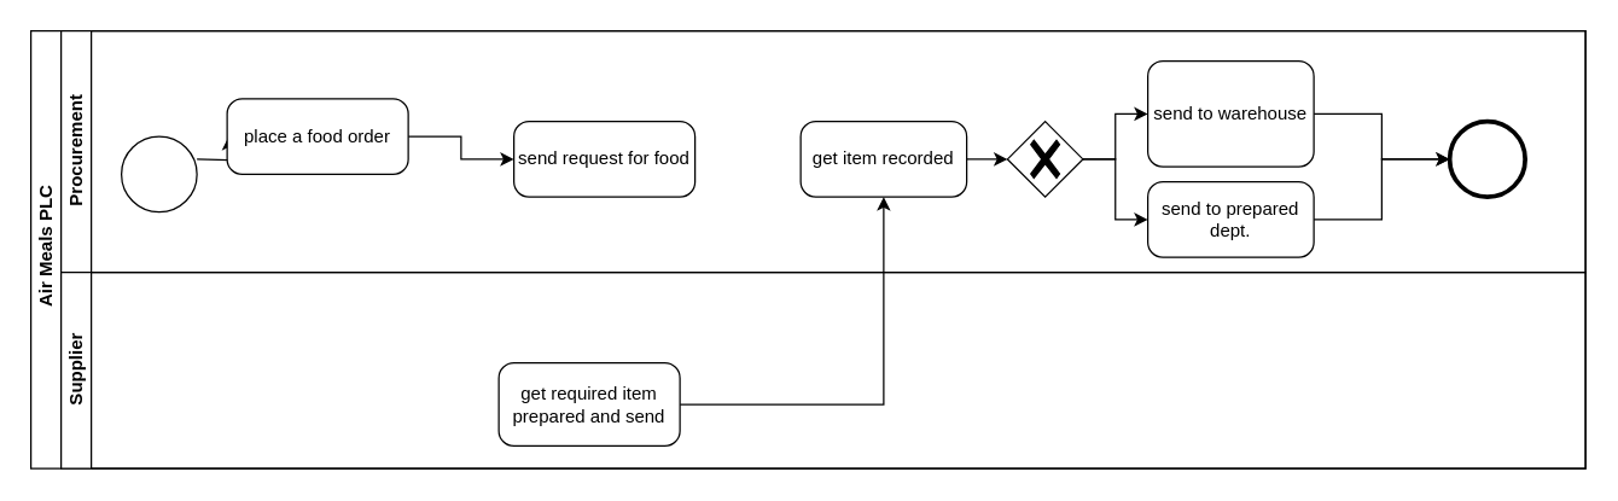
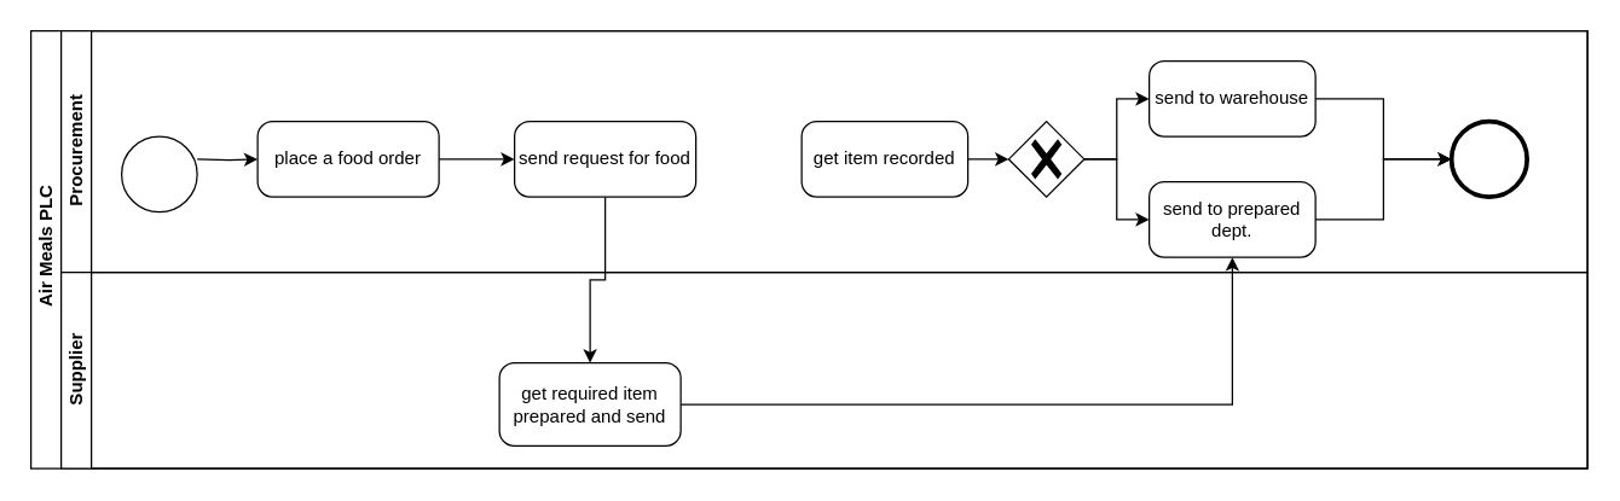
  <mxCell id="0" />
  <mxCell id="1" parent="0" />
  <mxCell id="2" value="&amp;nbsp;Air Meals PLC " style="swimlane;html=1;childLayout=stackLayout;resizeParent=1;resizeParentMax=0;horizontal=0;startSize=20;horizontalStack=0;" parent="1" vertex="1"><mxGeometry x="20" y="20" width="1030" height="290" as="geometry" /></mxCell>
+ <mxCell id="3" style="edgeStyle=orthogonalEdgeStyle;rounded=0;orthogonalLoop=1;jettySize=auto;html=1;" parent="2" source="9" target="22" edge="1"><mxGeometry relative="1" as="geometry"><mxPoint x="430" y="320" as="targetPoint" /></mxGeometry></mxCell>
  <mxCell id="4" value="Procurement" style="swimlane;html=1;startSize=20;horizontal=0;" parent="2" vertex="1"><mxGeometry x="20" width="1010" height="160" as="geometry" /></mxCell>
  <mxCell id="5" style="edgeStyle=orthogonalEdgeStyle;rounded=0;orthogonalLoop=1;jettySize=auto;html=1;" parent="4" target="8" edge="1"><mxGeometry relative="1" as="geometry"><mxPoint x="130" y="140" as="targetPoint" /><mxPoint x="90" y="85" as="sourcePoint" /></mxGeometry></mxCell>
  <mxCell id="6" value="" style="points=[[0.145,0.145,0],[0.5,0,0],[0.855,0.145,0],[1,0.5,0],[0.855,0.855,0],[0.5,1,0],[0.145,0.855,0],[0,0.5,0]];shape=mxgraph.bpmn.event;html=1;verticalLabelPosition=bottom;labelBackgroundColor=#ffffff;verticalAlign=top;align=center;perimeter=ellipsePerimeter;outlineConnect=0;aspect=fixed;outline=standard;symbol=general;" parent="4" vertex="1"><mxGeometry x="40" y="70" width="50" height="50" as="geometry" /></mxCell>
  <mxCell id="7" style="edgeStyle=orthogonalEdgeStyle;rounded=0;orthogonalLoop=1;jettySize=auto;html=1;" parent="4" source="8" target="9" edge="1"><mxGeometry relative="1" as="geometry" /></mxCell>
- <mxCell id="8" value="place a food order" style="points=[[0.25,0,0],[0.5,0,0],[0.75,0,0],[1,0.25,0],[1,0.5,0],[1,0.75,0],[0.75,1,0],[0.5,1,0],[0.25,1,0],[0,0.75,0],[0,0.5,0],[0,0.25,0]];shape=mxgraph.bpmn.task;whiteSpace=wrap;rectStyle=rounded;size=10;html=1;taskMarker=abstract;" parent="4" vertex="1"><mxGeometry x="110" y="45" width="120" height="50" as="geometry" /></mxCell>
+ <mxCell id="8" value="place a food order" style="points=[[0.25,0,0],[0.5,0,0],[0.75,0,0],[1,0.25,0],[1,0.5,0],[1,0.75,0],[0.75,1,0],[0.5,1,0],[0.25,1,0],[0,0.75,0],[0,0.5,0],[0,0.25,0]];shape=mxgraph.bpmn.task;whiteSpace=wrap;rectStyle=rounded;size=10;html=1;taskMarker=abstract;" parent="4" vertex="1"><mxGeometry x="130" y="60" width="120" height="50" as="geometry" /></mxCell>
  <mxCell id="9" value="send request for food" style="points=[[0.25,0,0],[0.5,0,0],[0.75,0,0],[1,0.25,0],[1,0.5,0],[1,0.75,0],[0.75,1,0],[0.5,1,0],[0.25,1,0],[0,0.75,0],[0,0.5,0],[0,0.25,0]];shape=mxgraph.bpmn.task;whiteSpace=wrap;rectStyle=rounded;size=10;html=1;taskMarker=abstract;" parent="4" vertex="1"><mxGeometry x="300" y="60" width="120" height="50" as="geometry" /></mxCell>
  <mxCell id="10" style="edgeStyle=orthogonalEdgeStyle;rounded=0;orthogonalLoop=1;jettySize=auto;html=1;" edge="1" parent="4" source="11" target="17"><mxGeometry relative="1" as="geometry" /></mxCell>
  <mxCell id="11" value="get item recorded" style="points=[[0.25,0,0],[0.5,0,0],[0.75,0,0],[1,0.25,0],[1,0.5,0],[1,0.75,0],[0.75,1,0],[0.5,1,0],[0.25,1,0],[0,0.75,0],[0,0.5,0],[0,0.25,0]];shape=mxgraph.bpmn.task;whiteSpace=wrap;rectStyle=rounded;size=10;html=1;taskMarker=abstract;" parent="4" vertex="1"><mxGeometry x="490" y="60" width="110" height="50" as="geometry" /></mxCell>
  <mxCell id="12" value="" style="points=[[0.145,0.145,0],[0.5,0,0],[0.855,0.145,0],[1,0.5,0],[0.855,0.855,0],[0.5,1,0],[0.145,0.855,0],[0,0.5,0]];shape=mxgraph.bpmn.event;html=1;verticalLabelPosition=bottom;labelBackgroundColor=#ffffff;verticalAlign=top;align=center;perimeter=ellipsePerimeter;outlineConnect=0;aspect=fixed;outline=end;symbol=terminate2;" parent="4" vertex="1"><mxGeometry x="920" y="60" width="50" height="50" as="geometry" /></mxCell>
  <mxCell id="13" style="edgeStyle=orthogonalEdgeStyle;rounded=0;orthogonalLoop=1;jettySize=auto;html=1;" edge="1" parent="4" source="14" target="12"><mxGeometry relative="1" as="geometry" /></mxCell>
- <mxCell id="14" value="send to warehouse" style="points=[[0.25,0,0],[0.5,0,0],[0.75,0,0],[1,0.25,0],[1,0.5,0],[1,0.75,0],[0.75,1,0],[0.5,1,0],[0.25,1,0],[0,0.75,0],[0,0.5,0],[0,0.25,0]];shape=mxgraph.bpmn.task;whiteSpace=wrap;rectStyle=rounded;size=10;html=1;taskMarker=abstract;" vertex="1" parent="4"><mxGeometry x="720" y="20" width="110" height="70" as="geometry" /></mxCell>
+ <mxCell id="14" value="send to warehouse" style="points=[[0.25,0,0],[0.5,0,0],[0.75,0,0],[1,0.25,0],[1,0.5,0],[1,0.75,0],[0.75,1,0],[0.5,1,0],[0.25,1,0],[0,0.75,0],[0,0.5,0],[0,0.25,0]];shape=mxgraph.bpmn.task;whiteSpace=wrap;rectStyle=rounded;size=10;html=1;taskMarker=abstract;" vertex="1" parent="4"><mxGeometry x="720" y="20" width="110" height="50" as="geometry" /></mxCell>
  <mxCell id="15" style="edgeStyle=orthogonalEdgeStyle;rounded=0;orthogonalLoop=1;jettySize=auto;html=1;" edge="1" parent="4" source="17" target="14"><mxGeometry relative="1" as="geometry" /></mxCell>
  <mxCell id="16" style="edgeStyle=orthogonalEdgeStyle;rounded=0;orthogonalLoop=1;jettySize=auto;html=1;" edge="1" parent="4" source="17" target="18"><mxGeometry relative="1" as="geometry" /></mxCell>
  <mxCell id="17" value="" style="points=[[0.25,0.25,0],[0.5,0,0],[0.75,0.25,0],[1,0.5,0],[0.75,0.75,0],[0.5,1,0],[0.25,0.75,0],[0,0.5,0]];shape=mxgraph.bpmn.gateway2;html=1;verticalLabelPosition=bottom;labelBackgroundColor=#ffffff;verticalAlign=top;align=center;perimeter=rhombusPerimeter;outlineConnect=0;outline=none;symbol=none;gwType=exclusive;" vertex="1" parent="4"><mxGeometry x="627" y="60" width="50" height="50" as="geometry" /></mxCell>
  <mxCell id="18" value="send to prepared dept." style="points=[[0.25,0,0],[0.5,0,0],[0.75,0,0],[1,0.25,0],[1,0.5,0],[1,0.75,0],[0.75,1,0],[0.5,1,0],[0.25,1,0],[0,0.75,0],[0,0.5,0],[0,0.25,0]];shape=mxgraph.bpmn.task;whiteSpace=wrap;rectStyle=rounded;size=10;html=1;taskMarker=abstract;" vertex="1" parent="4"><mxGeometry x="720" y="100" width="110" height="50" as="geometry" /></mxCell>
  <mxCell id="19" style="edgeStyle=orthogonalEdgeStyle;rounded=0;orthogonalLoop=1;jettySize=auto;html=1;entryX=0;entryY=0.5;entryDx=0;entryDy=0;entryPerimeter=0;" edge="1" parent="4" source="18" target="12"><mxGeometry relative="1" as="geometry" /></mxCell>
- <mxCell id="20" style="edgeStyle=orthogonalEdgeStyle;rounded=0;orthogonalLoop=1;jettySize=auto;html=1;entryX=0.5;entryY=1;entryDx=0;entryDy=0;entryPerimeter=0;" edge="1" parent="2" source="22" target="11"><mxGeometry relative="1" as="geometry" /></mxCell>
+ <mxCell id="20" style="edgeStyle=orthogonalEdgeStyle;rounded=0;orthogonalLoop=1;jettySize=auto;html=1;" edge="1" parent="2" source="22" target="18"><mxGeometry relative="1" as="geometry" /></mxCell>
  <mxCell id="21" value="Supplier" style="swimlane;html=1;startSize=20;horizontal=0;" parent="2" vertex="1"><mxGeometry x="20" y="160" width="1010" height="130" as="geometry" /></mxCell>
  <mxCell id="22" value="get required item prepared and send" style="points=[[0.25,0,0],[0.5,0,0],[0.75,0,0],[1,0.25,0],[1,0.5,0],[1,0.75,0],[0.75,1,0],[0.5,1,0],[0.25,1,0],[0,0.75,0],[0,0.5,0],[0,0.25,0]];shape=mxgraph.bpmn.task;whiteSpace=wrap;rectStyle=rounded;size=10;html=1;taskMarker=abstract;" parent="21" vertex="1"><mxGeometry x="290" y="60" width="120" height="55" as="geometry" /></mxCell>
  <mxCell id="23" style="edgeStyle=orthogonalEdgeStyle;rounded=0;orthogonalLoop=1;jettySize=auto;html=1;entryX=0;entryY=0.5;entryDx=0;entryDy=0;entryPerimeter=0;exitX=0.5;exitY=0;exitDx=0;exitDy=0;exitPerimeter=0;" parent="21" edge="1"><mxGeometry relative="1" as="geometry"><mxPoint x="1390" y="65" as="targetPoint" /></mxGeometry></mxCell>
  <mxCell id="24" style="edgeStyle=orthogonalEdgeStyle;rounded=0;orthogonalLoop=1;jettySize=auto;html=1;entryX=0;entryY=0.5;entryDx=0;entryDy=0;entryPerimeter=0;exitX=0.5;exitY=1;exitDx=0;exitDy=0;exitPerimeter=0;" parent="21" edge="1"><mxGeometry relative="1" as="geometry"><mxPoint x="1390" y="225" as="targetPoint" /></mxGeometry></mxCell>
